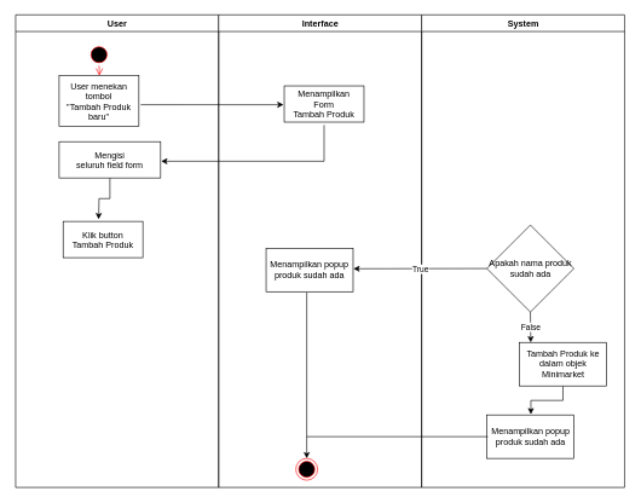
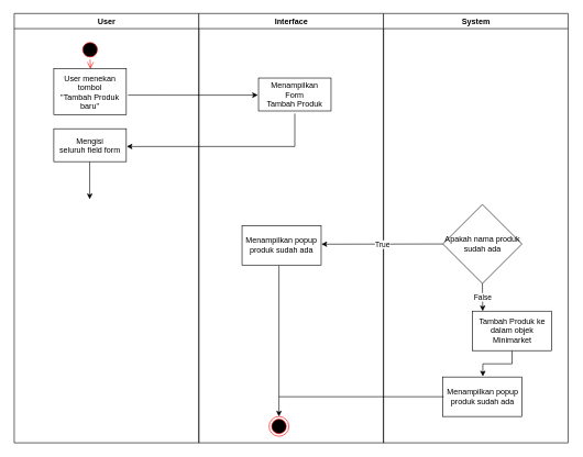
  <mxCell id="0" />
  <mxCell id="1" parent="0" />
  <mxCell id="2" value="User" style="swimlane;whiteSpace=wrap" parent="1" vertex="1"><mxGeometry x="20.5" y="20" width="280" height="652" as="geometry" /></mxCell>
  <mxCell id="3" value="" style="ellipse;shape=startState;fillColor=#000000;strokeColor=#ff0000;" parent="2" vertex="1"><mxGeometry x="100" y="40" width="30" height="30" as="geometry" /></mxCell>
  <mxCell id="4" value="" style="edgeStyle=elbowEdgeStyle;elbow=horizontal;verticalAlign=bottom;endArrow=open;endSize=8;strokeColor=#FF0000;endFill=1;rounded=0" parent="2" source="3" target="5" edge="1"><mxGeometry x="100" y="40" as="geometry"><mxPoint x="115" y="110" as="targetPoint" /></mxGeometry></mxCell>
  <mxCell id="5" value="User menekan &#10;tombol&#10; &quot;Tambah Produk&#10; baru&quot;" style="" parent="2" vertex="1"><mxGeometry x="60" y="84" width="110" height="70" as="geometry" /></mxCell>
  <mxCell id="6" style="edgeStyle=orthogonalEdgeStyle;rounded=0;orthogonalLoop=1;jettySize=auto;html=1;" edge="1" parent="2" source="7"><mxGeometry relative="1" as="geometry"><mxPoint x="114.5" y="282" as="targetPoint" /></mxGeometry></mxCell>
- <mxCell id="7" value="Mengisi &#10;seluruh field form" style="" parent="2" vertex="1"><mxGeometry x="60" y="175" width="140" height="50" as="geometry" /></mxCell>
- <mxCell id="8" value="Klik button &#10;Tambah Produk" style="" parent="2" vertex="1"><mxGeometry x="65.5" y="285" width="110" height="50" as="geometry" /></mxCell>
+ <mxCell id="7" value="Mengisi &#10;seluruh field form" style="" parent="2" vertex="1"><mxGeometry x="60" y="175" width="110" height="50" as="geometry" /></mxCell>
  <mxCell id="9" value="Interface" style="swimlane;whiteSpace=wrap" parent="1" vertex="1"><mxGeometry x="300.5" y="20" width="280" height="652" as="geometry" /></mxCell>
  <mxCell id="10" value="Menampilkan &#10;Form &#10;Tambah Produk" style="" parent="9" vertex="1"><mxGeometry x="90.5" y="98" width="110" height="50" as="geometry" /></mxCell>
  <mxCell id="11" style="edgeStyle=orthogonalEdgeStyle;rounded=0;orthogonalLoop=1;jettySize=auto;html=1;entryX=0.5;entryY=0;entryDx=0;entryDy=0;exitX=0.467;exitY=1.014;exitDx=0;exitDy=0;exitPerimeter=0;" edge="1" parent="9" source="12" target="13"><mxGeometry relative="1" as="geometry" /></mxCell>
  <mxCell id="12" value="Menampilkan popup produk sudah ada" style="rounded=0;whiteSpace=wrap;html=1;" vertex="1" parent="9"><mxGeometry x="65.5" y="322" width="120" height="60" as="geometry" /></mxCell>
  <mxCell id="13" value="" style="ellipse;shape=endState;fillColor=#000000;strokeColor=#ff0000" parent="9" vertex="1"><mxGeometry x="106.5" y="612" width="30" height="30" as="geometry" /></mxCell>
  <mxCell id="14" value="System" style="swimlane;whiteSpace=wrap" parent="1" vertex="1"><mxGeometry x="580.5" y="20" width="280" height="652" as="geometry" /></mxCell>
  <mxCell id="15" value="Apakah nama produk sudah ada" style="rhombus;whiteSpace=wrap;html=1;" vertex="1" parent="14"><mxGeometry x="90" y="290" width="120" height="120" as="geometry" /></mxCell>
  <mxCell id="16" style="edgeStyle=orthogonalEdgeStyle;rounded=0;orthogonalLoop=1;jettySize=auto;html=1;entryX=0.506;entryY=-0.014;entryDx=0;entryDy=0;entryPerimeter=0;endArrow=classic;endFill=1;" edge="1" parent="14" source="17" target="20"><mxGeometry relative="1" as="geometry" /></mxCell>
  <mxCell id="17" value="Tambah Produk ke dalam objek Minimarket" style="rounded=0;whiteSpace=wrap;html=1;" vertex="1" parent="14"><mxGeometry x="135" y="452" width="120" height="60" as="geometry" /></mxCell>
  <mxCell id="18" value="" style="endArrow=classic;html=1;rounded=0;exitX=0.5;exitY=1;exitDx=0;exitDy=0;" edge="1" parent="14"><mxGeometry relative="1" as="geometry"><mxPoint x="150" y="410" as="sourcePoint" /><mxPoint x="150.5" y="452" as="targetPoint" /></mxGeometry></mxCell>
  <mxCell id="19" value="False" style="edgeLabel;resizable=0;html=1;align=center;verticalAlign=middle;" connectable="0" vertex="1" parent="18"><mxGeometry relative="1" as="geometry" /></mxCell>
  <mxCell id="20" value="Menampilkan popup produk sudah ada" style="rounded=0;whiteSpace=wrap;html=1;" vertex="1" parent="14"><mxGeometry x="90" y="552" width="120" height="60" as="geometry" /></mxCell>
  <mxCell id="21" style="edgeStyle=orthogonalEdgeStyle;rounded=0;orthogonalLoop=1;jettySize=auto;html=1;exitX=1.023;exitY=0.571;exitDx=0;exitDy=0;exitPerimeter=0;entryX=-0.009;entryY=0.52;entryDx=0;entryDy=0;entryPerimeter=0;" edge="1" parent="1" source="5" target="10"><mxGeometry relative="1" as="geometry"><mxPoint x="376" y="141" as="targetPoint" /></mxGeometry></mxCell>
  <mxCell id="22" style="edgeStyle=orthogonalEdgeStyle;rounded=0;orthogonalLoop=1;jettySize=auto;html=1;entryX=1.005;entryY=0.54;entryDx=0;entryDy=0;entryPerimeter=0;" edge="1" parent="1" target="7"><mxGeometry relative="1" as="geometry"><mxPoint x="446" y="172" as="sourcePoint" /><Array as="points"><mxPoint x="446" y="222" /></Array></mxGeometry></mxCell>
  <mxCell id="23" value="" style="endArrow=classic;html=1;rounded=0;exitX=0;exitY=0.5;exitDx=0;exitDy=0;entryX=1.003;entryY=0.472;entryDx=0;entryDy=0;entryPerimeter=0;" edge="1" parent="1" source="15" target="12"><mxGeometry relative="1" as="geometry"><mxPoint x="426" y="272" as="sourcePoint" /><mxPoint x="526" y="272" as="targetPoint" /></mxGeometry></mxCell>
  <mxCell id="24" value="True" style="edgeLabel;resizable=0;html=1;align=center;verticalAlign=middle;" connectable="0" vertex="1" parent="23"><mxGeometry relative="1" as="geometry" /></mxCell>
  <mxCell id="25" style="edgeStyle=orthogonalEdgeStyle;rounded=0;orthogonalLoop=1;jettySize=auto;html=1;endArrow=none;endFill=0;" edge="1" parent="1"><mxGeometry relative="1" as="geometry"><mxPoint x="422" y="602" as="targetPoint" /><mxPoint x="672" y="602" as="sourcePoint" /></mxGeometry></mxCell>
